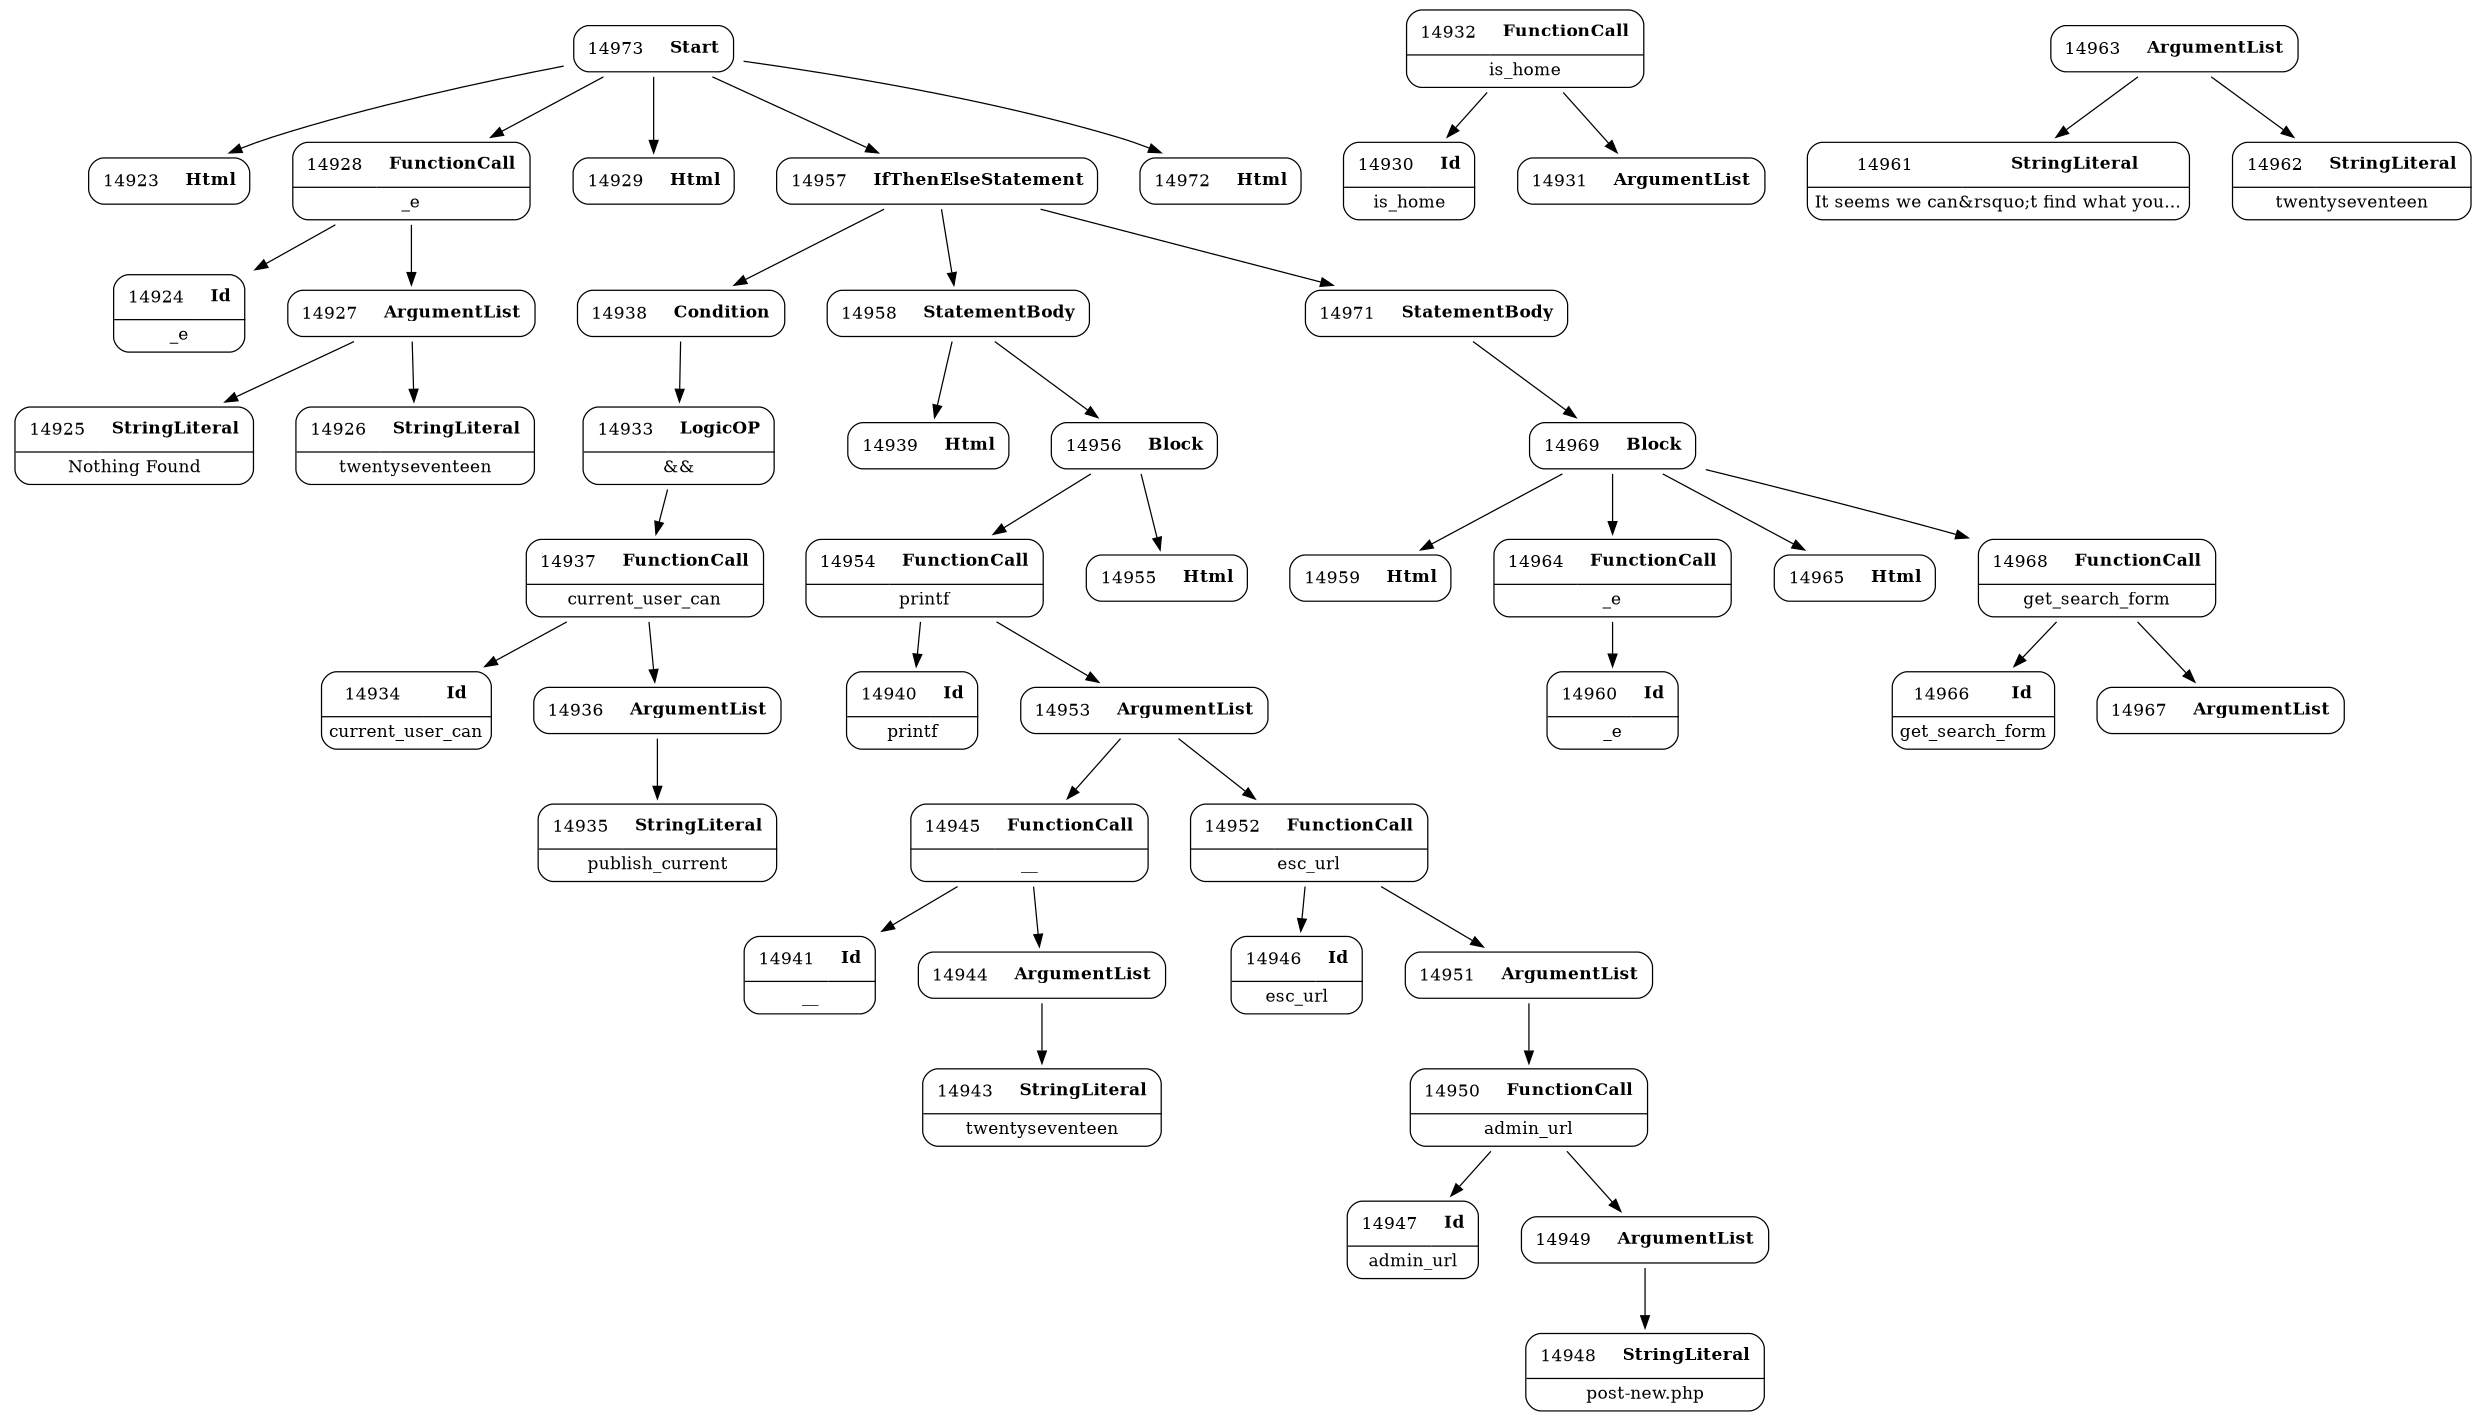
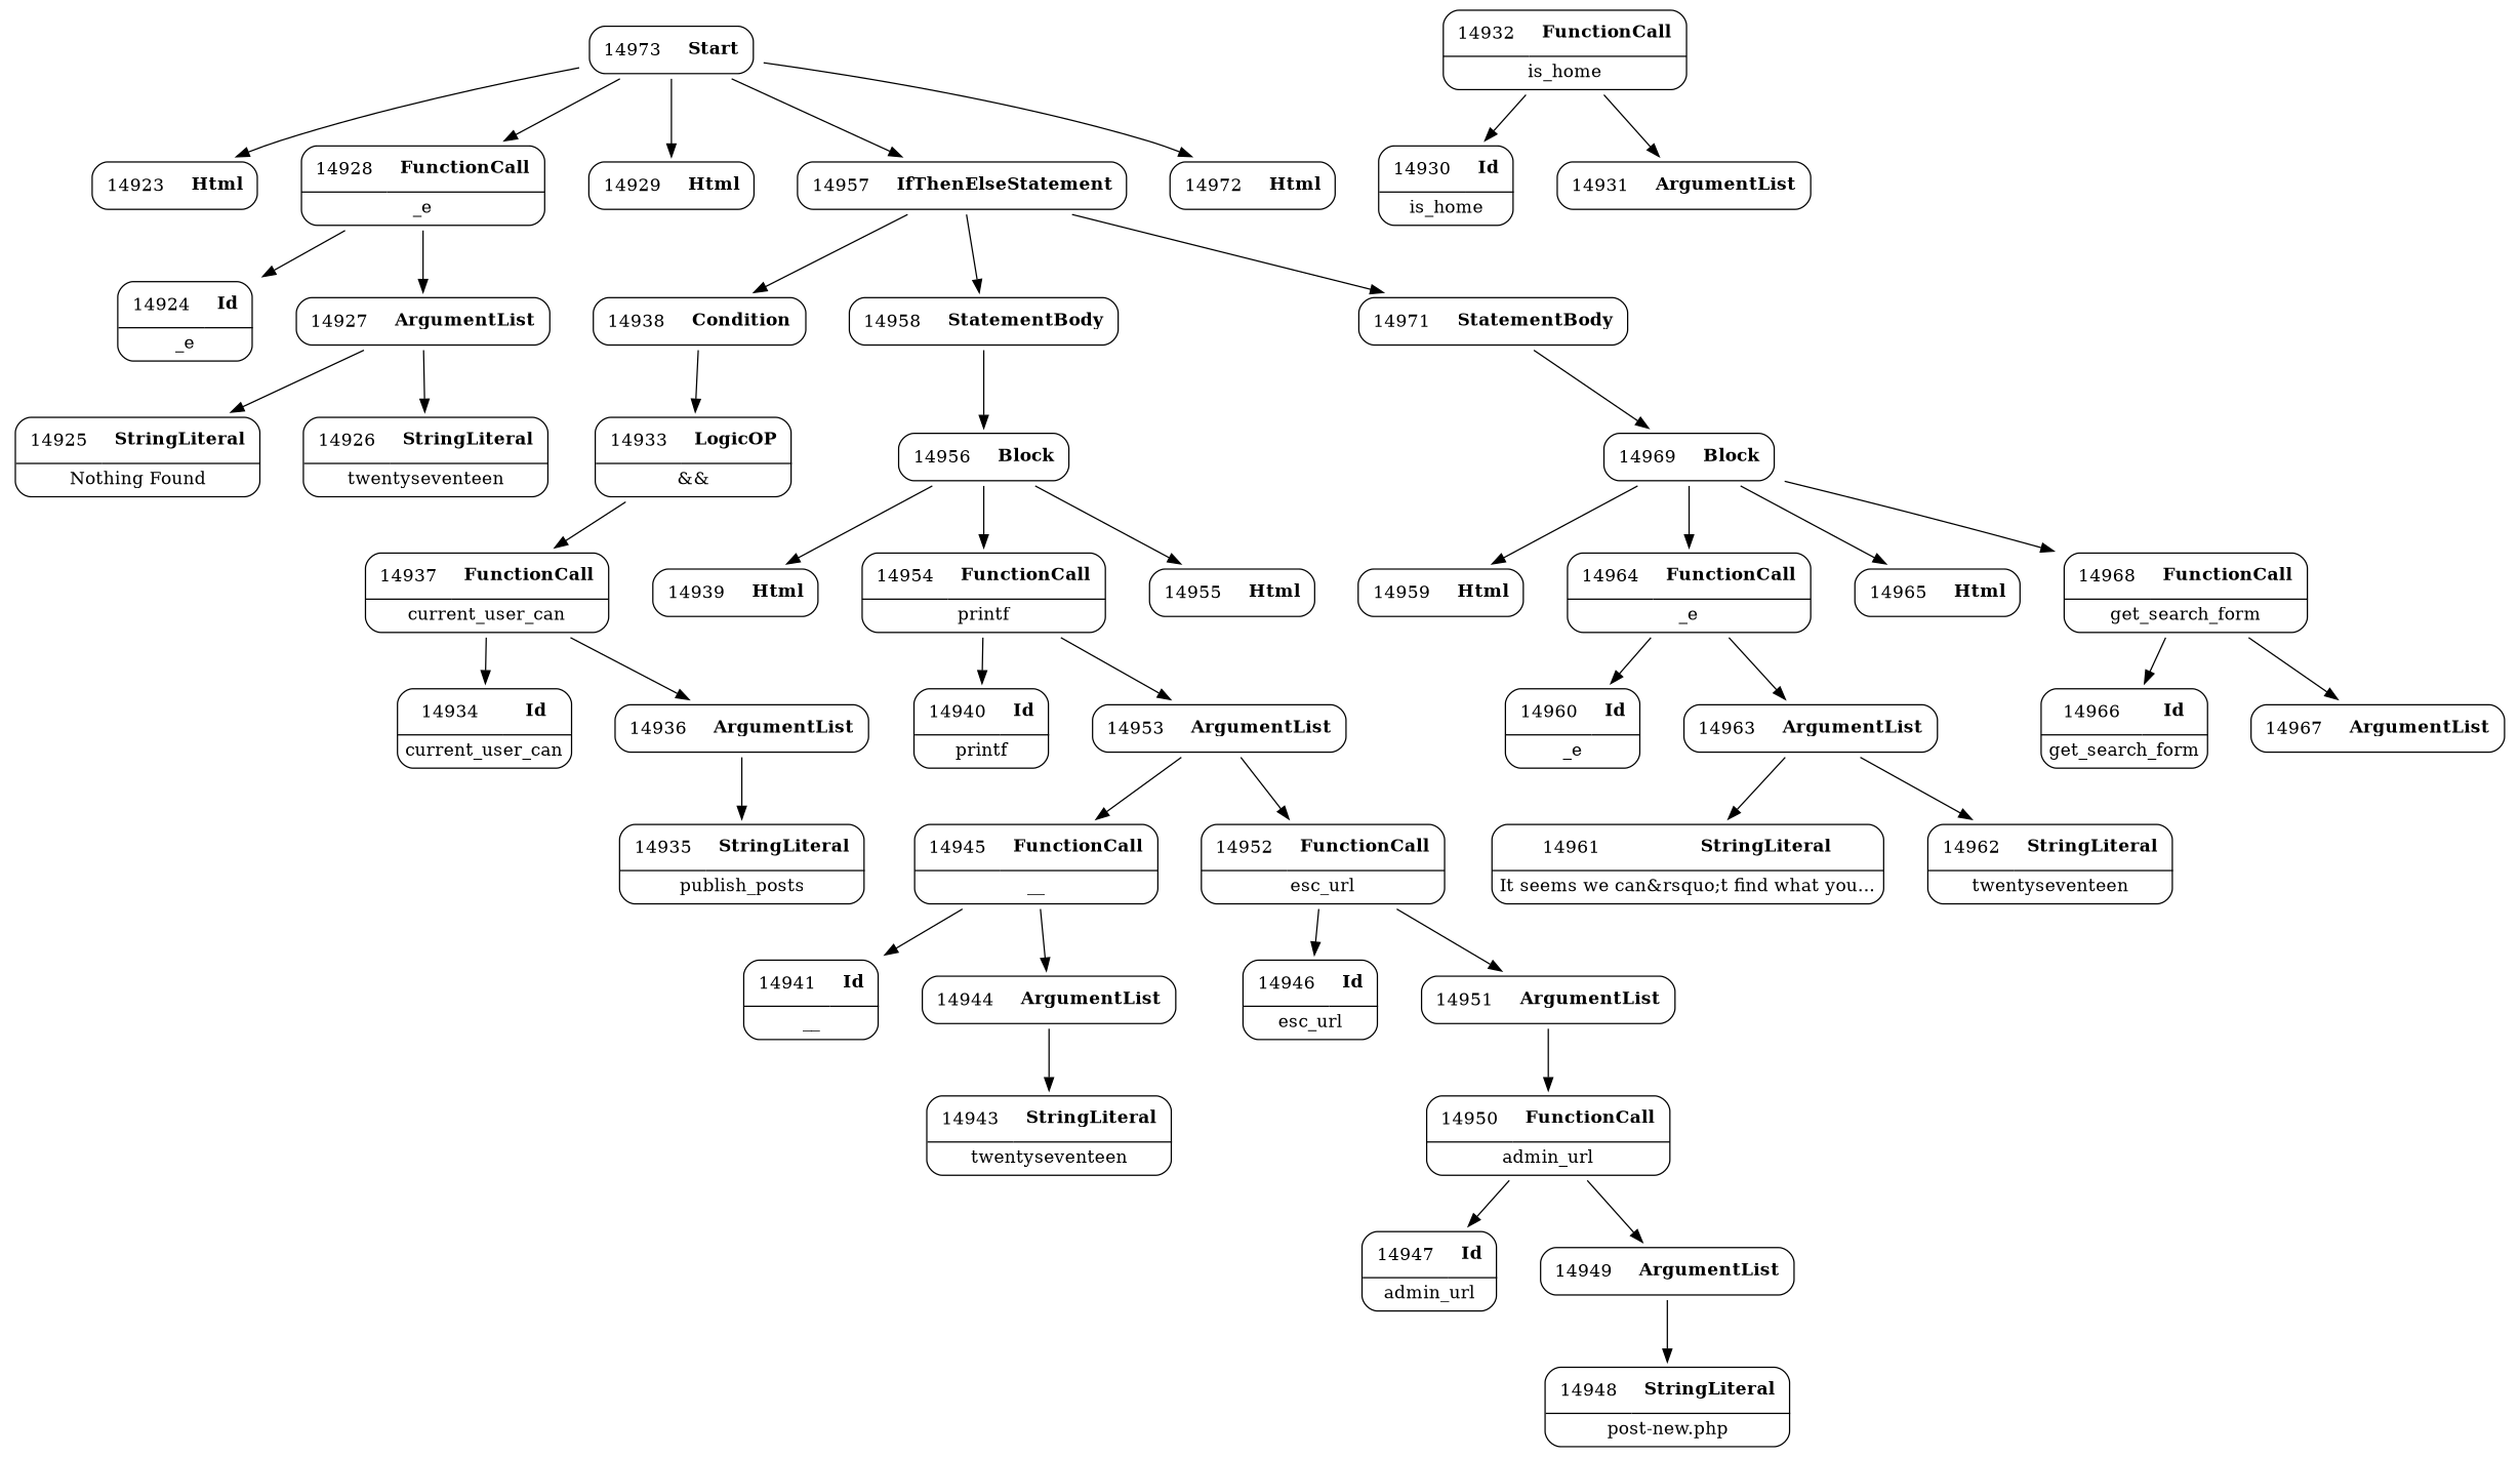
  digraph {
    node [shape=none]
    edge [weight=2]
    n1 [label=<<TABLE border='1' cellspacing='0' cellpadding='10' style='rounded' ><TR><TD border='0'>14923</TD><TD border='0'><B>Html</B></TD></TR></TABLE>>]
    n2 [label=<<TABLE border='1' cellspacing='0' cellpadding='10' style='rounded' ><TR><TD border='0'>14924</TD><TD border='0'><B>Id</B></TD></TR><HR/><TR><TD border='0' cellpadding='5' colspan='2'>_e</TD></TR></TABLE>>]
    n3 [label=<<TABLE border='1' cellspacing='0' cellpadding='10' style='rounded' ><TR><TD border='0'>14925</TD><TD border='0'><B>StringLiteral</B></TD></TR><HR/><TR><TD border='0' cellpadding='5' colspan='2'>Nothing Found</TD></TR></TABLE>>]
    n4 [label=<<TABLE border='1' cellspacing='0' cellpadding='10' style='rounded' ><TR><TD border='0'>14926</TD><TD border='0'><B>StringLiteral</B></TD></TR><HR/><TR><TD border='0' cellpadding='5' colspan='2'>twentyseventeen</TD></TR></TABLE>>]
    n5 [label=<<TABLE border='1' cellspacing='0' cellpadding='10' style='rounded' ><TR><TD border='0'>14927</TD><TD border='0'><B>ArgumentList</B></TD></TR></TABLE>>]
    n6 [label=<<TABLE border='1' cellspacing='0' cellpadding='10' style='rounded' ><TR><TD border='0'>14928</TD><TD border='0'><B>FunctionCall</B></TD></TR><HR/><TR><TD border='0' cellpadding='5' colspan='2'>_e</TD></TR></TABLE>>]
    n7 [label=<<TABLE border='1' cellspacing='0' cellpadding='10' style='rounded' ><TR><TD border='0'>14929</TD><TD border='0'><B>Html</B></TD></TR></TABLE>>]
    n8 [label=<<TABLE border='1' cellspacing='0' cellpadding='10' style='rounded' ><TR><TD border='0'>14930</TD><TD border='0'><B>Id</B></TD></TR><HR/><TR><TD border='0' cellpadding='5' colspan='2'>is_home</TD></TR></TABLE>>]
    n9 [label=<<TABLE border='1' cellspacing='0' cellpadding='10' style='rounded' ><TR><TD border='0'>14931</TD><TD border='0'><B>ArgumentList</B></TD></TR></TABLE>>]
    n10 [label=<<TABLE border='1' cellspacing='0' cellpadding='10' style='rounded' ><TR><TD border='0'>14932</TD><TD border='0'><B>FunctionCall</B></TD></TR><HR/><TR><TD border='0' cellpadding='5' colspan='2'>is_home</TD></TR></TABLE>>]
    n11 [label=<<TABLE border='1' cellspacing='0' cellpadding='10' style='rounded' ><TR><TD border='0'>14933</TD><TD border='0'><B>LogicOP</B></TD></TR><HR/><TR><TD border='0' cellpadding='5' colspan='2'>&amp;&amp;</TD></TR></TABLE>>]
    n12 [label=<<TABLE border='1' cellspacing='0' cellpadding='10' style='rounded' ><TR><TD border='0'>14937</TD><TD border='0'><B>FunctionCall</B></TD></TR><HR/><TR><TD border='0' cellpadding='5' colspan='2'>current_user_can</TD></TR></TABLE>>]
    n13 [label=<<TABLE border='1' cellspacing='0' cellpadding='10' style='rounded' ><TR><TD border='0'>14934</TD><TD border='0'><B>Id</B></TD></TR><HR/><TR><TD border='0' cellpadding='5' colspan='2'>current_user_can</TD></TR></TABLE>>]
    n14 [label=<<TABLE border='1' cellspacing='0' cellpadding='10' style='rounded' ><TR><TD border='0'>14936</TD><TD border='0'><B>ArgumentList</B></TD></TR></TABLE>>]
-   n15 [label=<<TABLE border='1' cellspacing='0' cellpadding='10' style='rounded' ><TR><TD border='0'>14935</TD><TD border='0'><B>StringLiteral</B></TD></TR><HR/><TR><TD border='0' cellpadding='5' colspan='2'>publish_current</TD></TR></TABLE>>]
+   n15 [label=<<TABLE border='1' cellspacing='0' cellpadding='10' style='rounded' ><TR><TD border='0'>14935</TD><TD border='0'><B>StringLiteral</B></TD></TR><HR/><TR><TD border='0' cellpadding='5' colspan='2'>publish_posts</TD></TR></TABLE>>]
    n16 [label=<<TABLE border='1' cellspacing='0' cellpadding='10' style='rounded' ><TR><TD border='0'>14938</TD><TD border='0'><B>Condition</B></TD></TR></TABLE>>]
    n17 [label=<<TABLE border='1' cellspacing='0' cellpadding='10' style='rounded' ><TR><TD border='0'>14939</TD><TD border='0'><B>Html</B></TD></TR></TABLE>>]
    n18 [label=<<TABLE border='1' cellspacing='0' cellpadding='10' style='rounded' ><TR><TD border='0'>14940</TD><TD border='0'><B>Id</B></TD></TR><HR/><TR><TD border='0' cellpadding='5' colspan='2'>printf</TD></TR></TABLE>>]
    n19 [label=<<TABLE border='1' cellspacing='0' cellpadding='10' style='rounded' ><TR><TD border='0'>14941</TD><TD border='0'><B>Id</B></TD></TR><HR/><TR><TD border='0' cellpadding='5' colspan='2'>__</TD></TR></TABLE>>]
    n20 [label=<<TABLE border='1' cellspacing='0' cellpadding='10' style='rounded' ><TR><TD border='0'>14943</TD><TD border='0'><B>StringLiteral</B></TD></TR><HR/><TR><TD border='0' cellpadding='5' colspan='2'>twentyseventeen</TD></TR></TABLE>>]
    n21 [label=<<TABLE border='1' cellspacing='0' cellpadding='10' style='rounded' ><TR><TD border='0'>14944</TD><TD border='0'><B>ArgumentList</B></TD></TR></TABLE>>]
    n22 [label=<<TABLE border='1' cellspacing='0' cellpadding='10' style='rounded' ><TR><TD border='0'>14945</TD><TD border='0'><B>FunctionCall</B></TD></TR><HR/><TR><TD border='0' cellpadding='5' colspan='2'>__</TD></TR></TABLE>>]
    n23 [label=<<TABLE border='1' cellspacing='0' cellpadding='10' style='rounded' ><TR><TD border='0'>14946</TD><TD border='0'><B>Id</B></TD></TR><HR/><TR><TD border='0' cellpadding='5' colspan='2'>esc_url</TD></TR></TABLE>>]
    n24 [label=<<TABLE border='1' cellspacing='0' cellpadding='10' style='rounded' ><TR><TD border='0'>14947</TD><TD border='0'><B>Id</B></TD></TR><HR/><TR><TD border='0' cellpadding='5' colspan='2'>admin_url</TD></TR></TABLE>>]
    n25 [label=<<TABLE border='1' cellspacing='0' cellpadding='10' style='rounded' ><TR><TD border='0'>14948</TD><TD border='0'><B>StringLiteral</B></TD></TR><HR/><TR><TD border='0' cellpadding='5' colspan='2'>post-new.php</TD></TR></TABLE>>]
    n26 [label=<<TABLE border='1' cellspacing='0' cellpadding='10' style='rounded' ><TR><TD border='0'>14949</TD><TD border='0'><B>ArgumentList</B></TD></TR></TABLE>>]
    n27 [label=<<TABLE border='1' cellspacing='0' cellpadding='10' style='rounded' ><TR><TD border='0'>14950</TD><TD border='0'><B>FunctionCall</B></TD></TR><HR/><TR><TD border='0' cellpadding='5' colspan='2'>admin_url</TD></TR></TABLE>>]
    n28 [label=<<TABLE border='1' cellspacing='0' cellpadding='10' style='rounded' ><TR><TD border='0'>14951</TD><TD border='0'><B>ArgumentList</B></TD></TR></TABLE>>]
    n29 [label=<<TABLE border='1' cellspacing='0' cellpadding='10' style='rounded' ><TR><TD border='0'>14952</TD><TD border='0'><B>FunctionCall</B></TD></TR><HR/><TR><TD border='0' cellpadding='5' colspan='2'>esc_url</TD></TR></TABLE>>]
    n30 [label=<<TABLE border='1' cellspacing='0' cellpadding='10' style='rounded' ><TR><TD border='0'>14953</TD><TD border='0'><B>ArgumentList</B></TD></TR></TABLE>>]
    n31 [label=<<TABLE border='1' cellspacing='0' cellpadding='10' style='rounded' ><TR><TD border='0'>14954</TD><TD border='0'><B>FunctionCall</B></TD></TR><HR/><TR><TD border='0' cellpadding='5' colspan='2'>printf</TD></TR></TABLE>>]
    n32 [label=<<TABLE border='1' cellspacing='0' cellpadding='10' style='rounded' ><TR><TD border='0'>14955</TD><TD border='0'><B>Html</B></TD></TR></TABLE>>]
    n33 [label=<<TABLE border='1' cellspacing='0' cellpadding='10' style='rounded' ><TR><TD border='0'>14956</TD><TD border='0'><B>Block</B></TD></TR></TABLE>>]
    n34 [label=<<TABLE border='1' cellspacing='0' cellpadding='10' style='rounded' ><TR><TD border='0'>14957</TD><TD border='0'><B>IfThenElseStatement</B></TD></TR></TABLE>>]
    n35 [label=<<TABLE border='1' cellspacing='0' cellpadding='10' style='rounded' ><TR><TD border='0'>14958</TD><TD border='0'><B>StatementBody</B></TD></TR></TABLE>>]
    n36 [label=<<TABLE border='1' cellspacing='0' cellpadding='10' style='rounded' ><TR><TD border='0'>14971</TD><TD border='0'><B>StatementBody</B></TD></TR></TABLE>>]
    n37 [label=<<TABLE border='1' cellspacing='0' cellpadding='10' style='rounded' ><TR><TD border='0'>14969</TD><TD border='0'><B>Block</B></TD></TR></TABLE>>]
    n38 [label=<<TABLE border='1' cellspacing='0' cellpadding='10' style='rounded' ><TR><TD border='0'>14959</TD><TD border='0'><B>Html</B></TD></TR></TABLE>>]
    n39 [label=<<TABLE border='1' cellspacing='0' cellpadding='10' style='rounded' ><TR><TD border='0'>14964</TD><TD border='0'><B>FunctionCall</B></TD></TR><HR/><TR><TD border='0' cellpadding='5' colspan='2'>_e</TD></TR></TABLE>>]
    n40 [label=<<TABLE border='1' cellspacing='0' cellpadding='10' style='rounded' ><TR><TD border='0'>14965</TD><TD border='0'><B>Html</B></TD></TR></TABLE>>]
    n41 [label=<<TABLE border='1' cellspacing='0' cellpadding='10' style='rounded' ><TR><TD border='0'>14968</TD><TD border='0'><B>FunctionCall</B></TD></TR><HR/><TR><TD border='0' cellpadding='5' colspan='2'>get_search_form</TD></TR></TABLE>>]
    n42 [label=<<TABLE border='1' cellspacing='0' cellpadding='10' style='rounded' ><TR><TD border='0'>14960</TD><TD border='0'><B>Id</B></TD></TR><HR/><TR><TD border='0' cellpadding='5' colspan='2'>_e</TD></TR></TABLE>>]
    n43 [label=<<TABLE border='1' cellspacing='0' cellpadding='10' style='rounded' ><TR><TD border='0'>14961</TD><TD border='0'><B>StringLiteral</B></TD></TR><HR/><TR><TD border='0' cellpadding='5' colspan='2'>It seems we can&amp;rsquo;t find what you...</TD></TR></TABLE>>]
    n44 [label=<<TABLE border='1' cellspacing='0' cellpadding='10' style='rounded' ><TR><TD border='0'>14962</TD><TD border='0'><B>StringLiteral</B></TD></TR><HR/><TR><TD border='0' cellpadding='5' colspan='2'>twentyseventeen</TD></TR></TABLE>>]
    n45 [label=<<TABLE border='1' cellspacing='0' cellpadding='10' style='rounded' ><TR><TD border='0'>14963</TD><TD border='0'><B>ArgumentList</B></TD></TR></TABLE>>]
    n46 [label=<<TABLE border='1' cellspacing='0' cellpadding='10' style='rounded' ><TR><TD border='0'>14966</TD><TD border='0'><B>Id</B></TD></TR><HR/><TR><TD border='0' cellpadding='5' colspan='2'>get_search_form</TD></TR></TABLE>>]
    n47 [label=<<TABLE border='1' cellspacing='0' cellpadding='10' style='rounded' ><TR><TD border='0'>14967</TD><TD border='0'><B>ArgumentList</B></TD></TR></TABLE>>]
    n48 [label=<<TABLE border='1' cellspacing='0' cellpadding='10' style='rounded' ><TR><TD border='0'>14972</TD><TD border='0'><B>Html</B></TD></TR></TABLE>>]
    n49 [label=<<TABLE border='1' cellspacing='0' cellpadding='10' style='rounded' ><TR><TD border='0'>14973</TD><TD border='0'><B>Start</B></TD></TR></TABLE>>]
    n5 -> n3
    n5 -> n4
    n6 -> n2
    n6 -> n5
    n10 -> n8
    n10 -> n9
    n11 -> n12
    n12 -> n13
    n12 -> n14
    n14 -> n15
    n16 -> n11
    n21 -> n20
    n22 -> n19
    n22 -> n21
    n26 -> n25
    n27 -> n24
    n27 -> n26
    n28 -> n27
    n29 -> n23
    n29 -> n28
    n30 -> n22
    n30 -> n29
    n31 -> n18
    n31 -> n30
-   n35 -> n17
+   n33 -> n17
    n33 -> n31
    n33 -> n32
    n34 -> n16
    n34 -> n35
    n34 -> n36
    n35 -> n33
    n36 -> n37
    n37 -> n38
    n37 -> n39
    n37 -> n40
    n37 -> n41
    n39 -> n42
+   n39 -> n45
    n41 -> n46
    n41 -> n47
    n45 -> n43
    n45 -> n44
    n49 -> n1
    n49 -> n6
    n49 -> n7
    n49 -> n34
    n49 -> n48
  }
